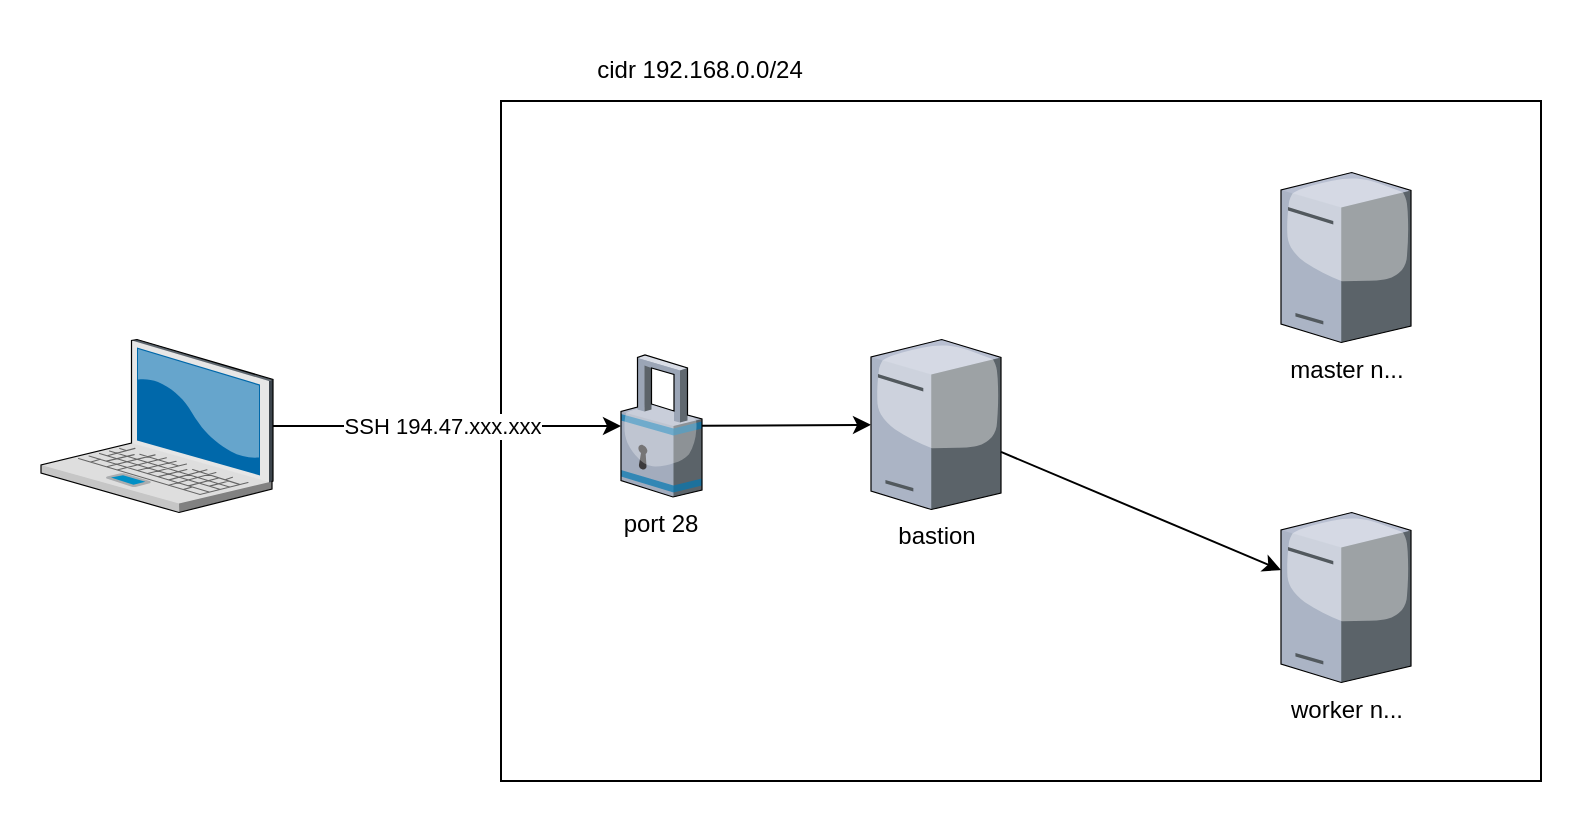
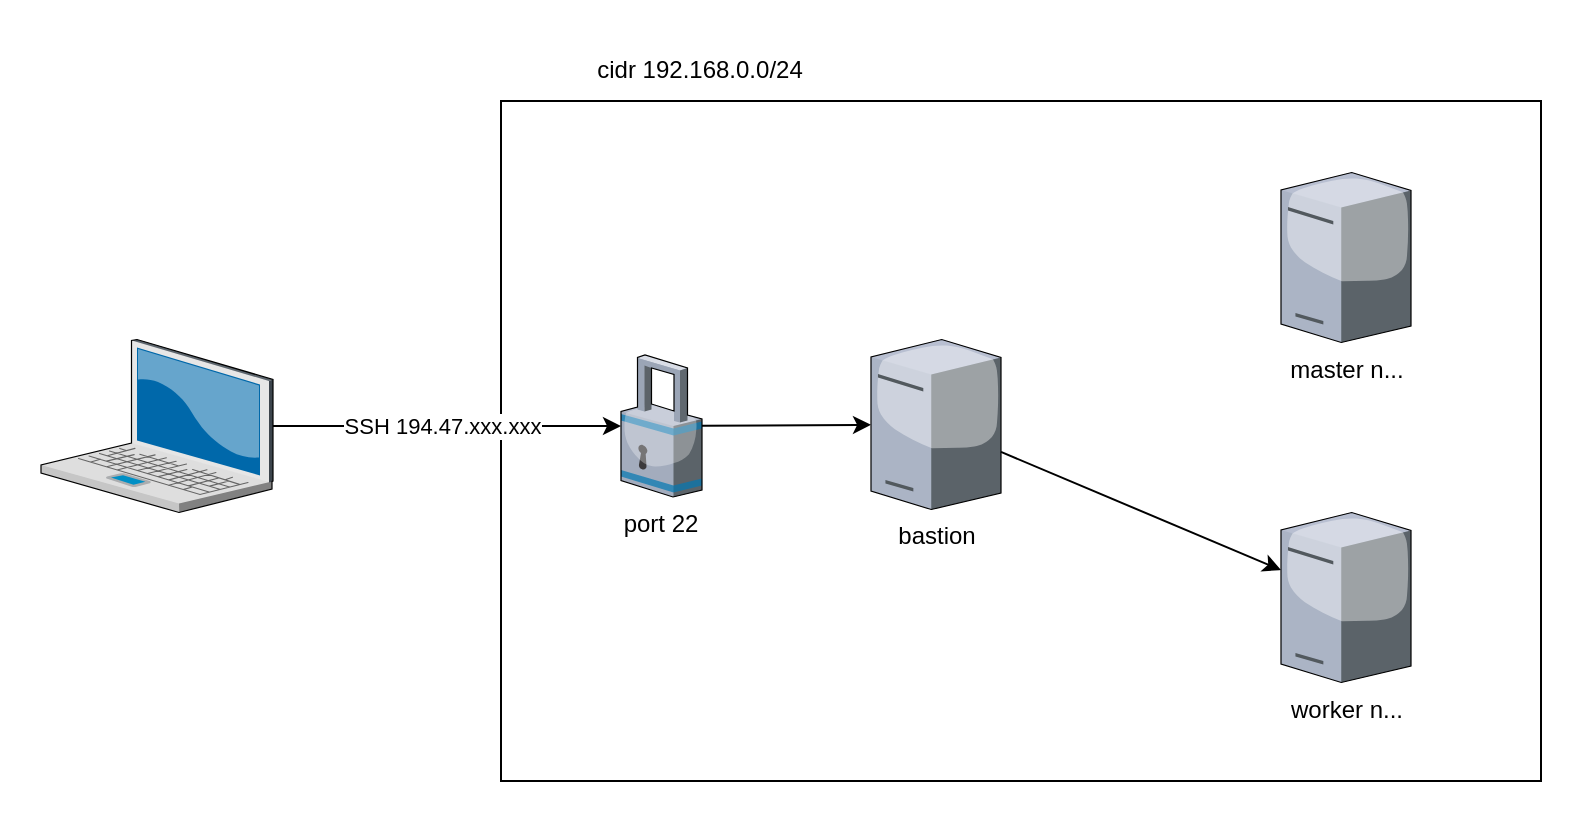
  <mxCell id="0" />
  <mxCell id="1" parent="0" />
  <mxCell id="2" value="" style="verticalLabelPosition=bottom;verticalAlign=top;html=1;shape=mxgraph.basic.rect;fillColor2=none;strokeWidth=1;size=20;indent=5;" vertex="1" parent="1"><mxGeometry x="250" y="50" width="520" height="340" as="geometry" /></mxCell>
  <mxCell id="3" value="" style="verticalLabelPosition=bottom;sketch=0;aspect=fixed;html=1;verticalAlign=top;strokeColor=none;align=center;outlineConnect=0;shape=mxgraph.citrix.laptop_2;" vertex="1" parent="1"><mxGeometry x="20" y="169.25" width="116" height="86.5" as="geometry" /></mxCell>
- <mxCell id="4" value="&lt;div&gt;port 28&lt;/div&gt;" style="verticalLabelPosition=bottom;sketch=0;aspect=fixed;html=1;verticalAlign=top;strokeColor=none;align=center;outlineConnect=0;shape=mxgraph.citrix.security;" vertex="1" parent="1"><mxGeometry x="310" y="177" width="40.5" height="71" as="geometry" /></mxCell>
+ <mxCell id="4" value="&lt;div&gt;port 22&lt;/div&gt;" style="verticalLabelPosition=bottom;sketch=0;aspect=fixed;html=1;verticalAlign=top;strokeColor=none;align=center;outlineConnect=0;shape=mxgraph.citrix.security;" vertex="1" parent="1"><mxGeometry x="310" y="177" width="40.5" height="71" as="geometry" /></mxCell>
  <mxCell id="5" value="master n..." style="verticalLabelPosition=bottom;sketch=0;aspect=fixed;html=1;verticalAlign=top;strokeColor=none;align=center;outlineConnect=0;shape=mxgraph.citrix.license_server;" vertex="1" parent="1"><mxGeometry x="640" y="85.75" width="65" height="85" as="geometry" /></mxCell>
  <mxCell id="6" value="bastion" style="verticalLabelPosition=bottom;sketch=0;aspect=fixed;html=1;verticalAlign=top;strokeColor=none;align=center;outlineConnect=0;shape=mxgraph.citrix.license_server;" vertex="1" parent="1"><mxGeometry x="435" y="169.25" width="65" height="85" as="geometry" /></mxCell>
  <mxCell id="7" value="worker n..." style="verticalLabelPosition=bottom;sketch=0;aspect=fixed;html=1;verticalAlign=top;strokeColor=none;align=center;outlineConnect=0;shape=mxgraph.citrix.license_server;" vertex="1" parent="1"><mxGeometry x="640" y="255.75" width="65" height="85" as="geometry" /></mxCell>
  <mxCell id="8" value="" style="endArrow=classic;html=1;rounded=0;" edge="1" parent="1" source="3" target="4"><mxGeometry width="50" height="50" relative="1" as="geometry"><mxPoint x="490" y="250" as="sourcePoint" /><mxPoint x="540" y="200" as="targetPoint" /></mxGeometry></mxCell>
  <mxCell id="9" value="SSH 194.47.xxx.xxx" style="edgeLabel;html=1;align=center;verticalAlign=middle;resizable=0;points=[];" vertex="1" connectable="0" parent="8"><mxGeometry x="-0.183" relative="1" as="geometry"><mxPoint x="13" as="offset" /></mxGeometry></mxCell>
  <mxCell id="10" value="" style="endArrow=classic;html=1;rounded=0;" edge="1" parent="1" source="4" target="6"><mxGeometry width="50" height="50" relative="1" as="geometry"><mxPoint x="540" y="249.25" as="sourcePoint" /><mxPoint x="590" y="199.25" as="targetPoint" /></mxGeometry></mxCell>
  <mxCell id="11" value="" style="endArrow=classic;html=1;rounded=0;" edge="1" parent="1" source="6" target="7"><mxGeometry width="50" height="50" relative="1" as="geometry"><mxPoint x="540" y="249.25" as="sourcePoint" /><mxPoint x="590" y="199.25" as="targetPoint" /></mxGeometry></mxCell>
  <mxCell id="12" value="cidr 192.168.0.0/24" style="text;html=1;strokeColor=none;fillColor=none;align=center;verticalAlign=middle;whiteSpace=wrap;rounded=0;" vertex="1" parent="1"><mxGeometry x="250" y="20" width="200" height="30" as="geometry" /></mxCell>
